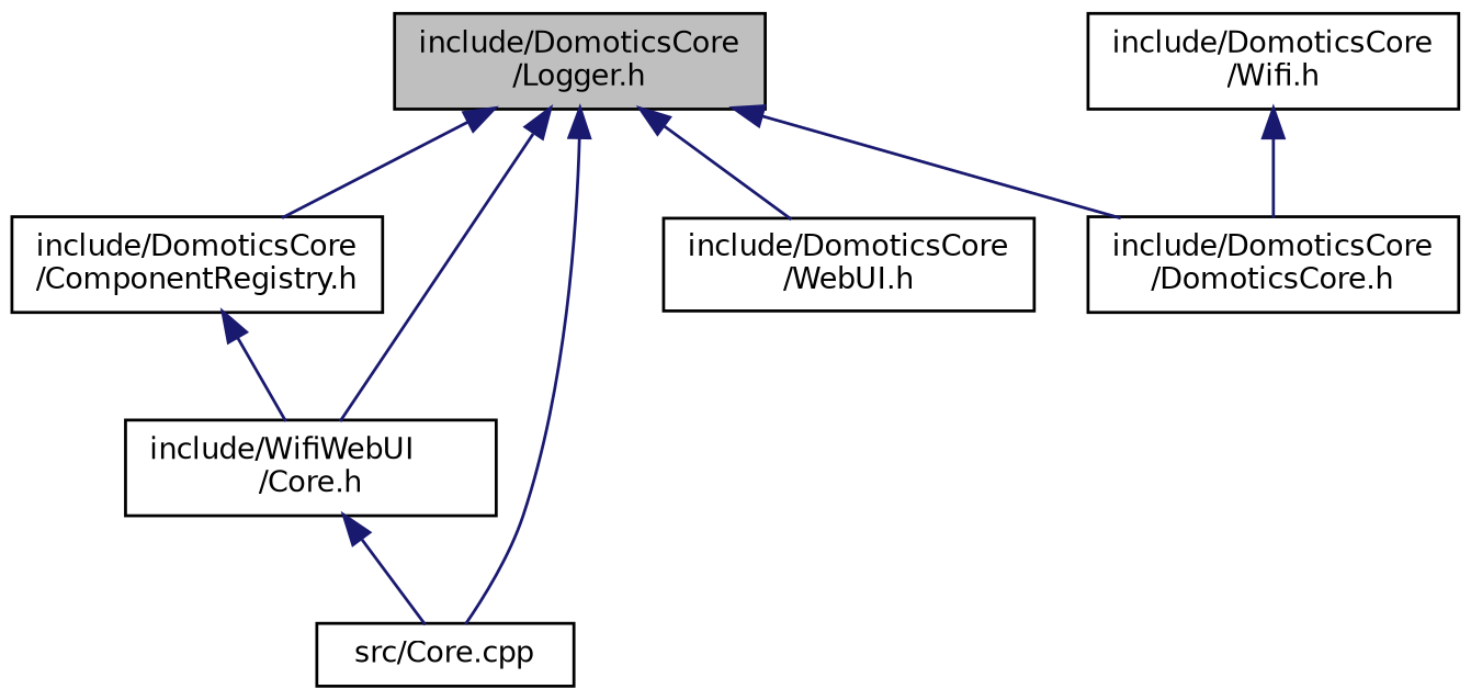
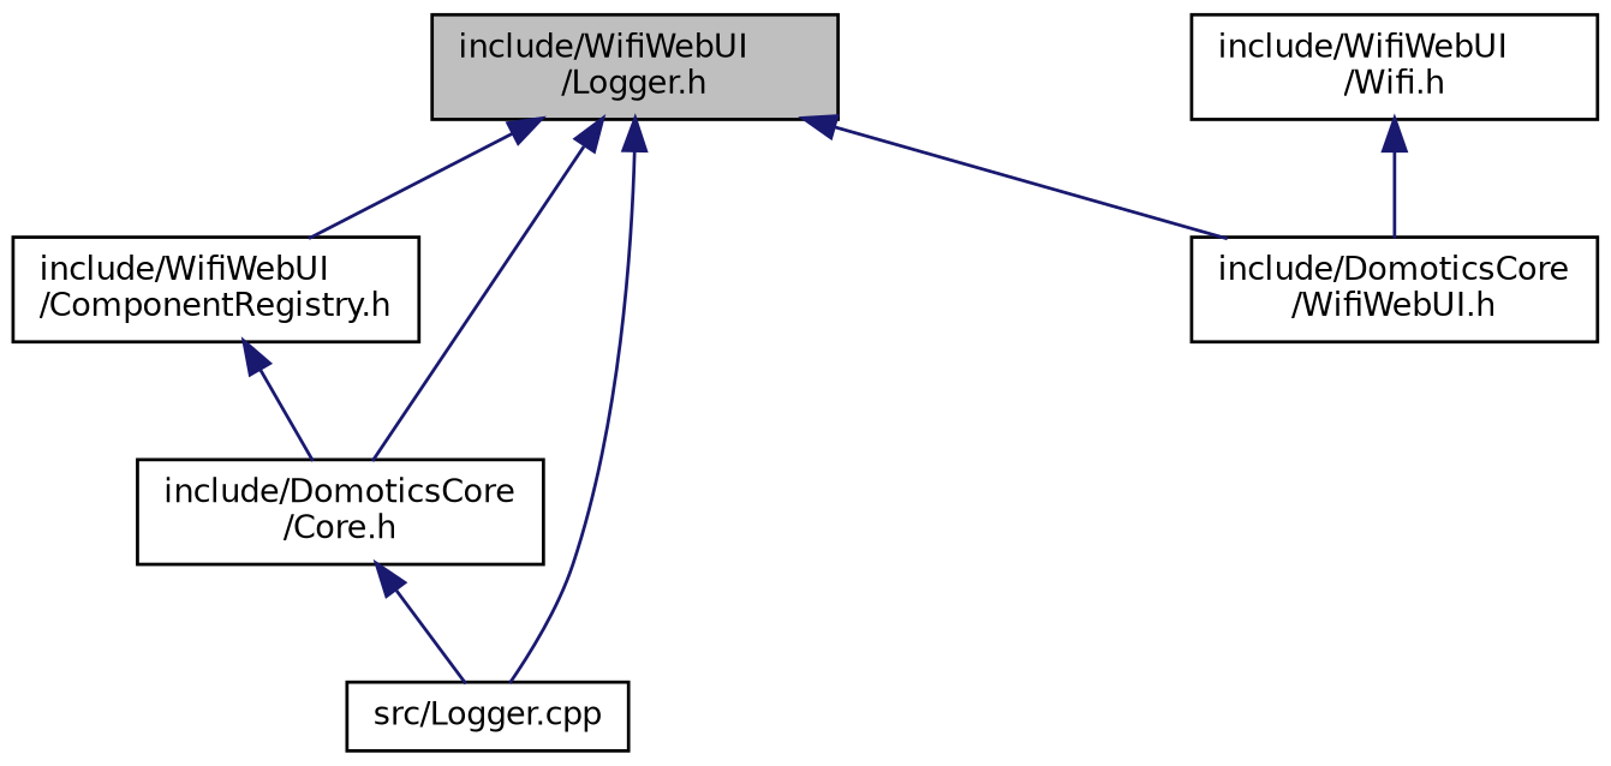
  digraph {
    node [color=black fillcolor=white fontname=Helvetica fontsize=10 shape=record style=filled]
    edge [color=midnightblue dir=back fontname=Helvetica fontsize=10 labelfontname=Helvetica labelfontsize=10 style=solid]
-   n1 [fillcolor=grey75 fontcolor=black height=0.2 label="include/DomoticsCore\l/Logger.h" width=0.4]
-   n2 [height=0.2 label="include/DomoticsCore\l/ComponentRegistry.h" width=0.4]
-   n3 [height=0.2 label="include/WifiWebUI\l/Core.h" width=0.4]
-   n4 [height=0.2 label="src/Core.cpp" width=0.4]
-   n5 [height=0.2 label="include/DomoticsCore\l/WebUI.h" width=0.4]
-   n6 [height=0.2 label="include/DomoticsCore\l/DomoticsCore.h" width=0.4]
-   n7 [height=0.2 label="include/DomoticsCore\l/Wifi.h" width=0.4]
+   n1 [fillcolor=grey75 fontcolor=black height=0.2 label="include/WifiWebUI\l/Logger.h" width=0.4]
+   n2 [height=0.2 label="include/WifiWebUI\l/ComponentRegistry.h" width=0.4]
+   n3 [height=0.2 label="include/DomoticsCore\l/Core.h" width=0.4]
+   n4 [height=0.2 label="src/Logger.cpp" width=0.4]
+   n6 [height=0.2 label="include/DomoticsCore\l/WifiWebUI.h" width=0.4]
+   n7 [height=0.2 label="include/WifiWebUI\l/Wifi.h" width=0.4]
    n1 -> n2
    n1 -> n3
    n1 -> n4
-   n1 -> n5
    n1 -> n6
    n2 -> n3
    n3 -> n4
    n7 -> n6
  }
